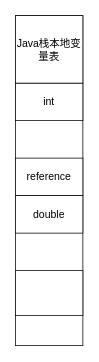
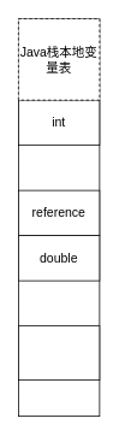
  <mxCell id="0" />
  <mxCell id="1" parent="0" />
  <mxCell id="2" value="" style="rounded=0;whiteSpace=wrap;html=1;fontSize=14;" vertex="1" parent="1"><mxGeometry x="20" y="20" width="90" height="440" as="geometry" /></mxCell>
  <mxCell id="3" value="int" style="rounded=0;whiteSpace=wrap;html=1;fontSize=14;" vertex="1" parent="1"><mxGeometry x="20" y="110" width="90" height="50" as="geometry" /></mxCell>
  <mxCell id="4" value="reference" style="rounded=0;whiteSpace=wrap;html=1;fontSize=14;" vertex="1" parent="1"><mxGeometry x="20" y="210" width="90" height="50" as="geometry" /></mxCell>
  <mxCell id="5" value="double" style="rounded=0;whiteSpace=wrap;html=1;fontSize=14;" vertex="1" parent="1"><mxGeometry x="20" y="260" width="90" height="50" as="geometry" /></mxCell>
  <mxCell id="6" value="" style="rounded=0;whiteSpace=wrap;html=1;fontSize=14;" vertex="1" parent="1"><mxGeometry x="20" y="360" width="90" height="60" as="geometry" /></mxCell>
- <mxCell id="7" value="Java栈本地变量表" style="rounded=0;whiteSpace=wrap;html=1;fontSize=14;" vertex="1" parent="1"><mxGeometry x="20" y="20" width="90" height="90" as="geometry" /></mxCell>
+ <mxCell id="7" value="Java栈本地变量表" style="rounded=0;whiteSpace=wrap;html=1;fontSize=14;dashed=1;" vertex="1" parent="1"><mxGeometry x="20" y="20" width="90" height="90" as="geometry" /></mxCell>
